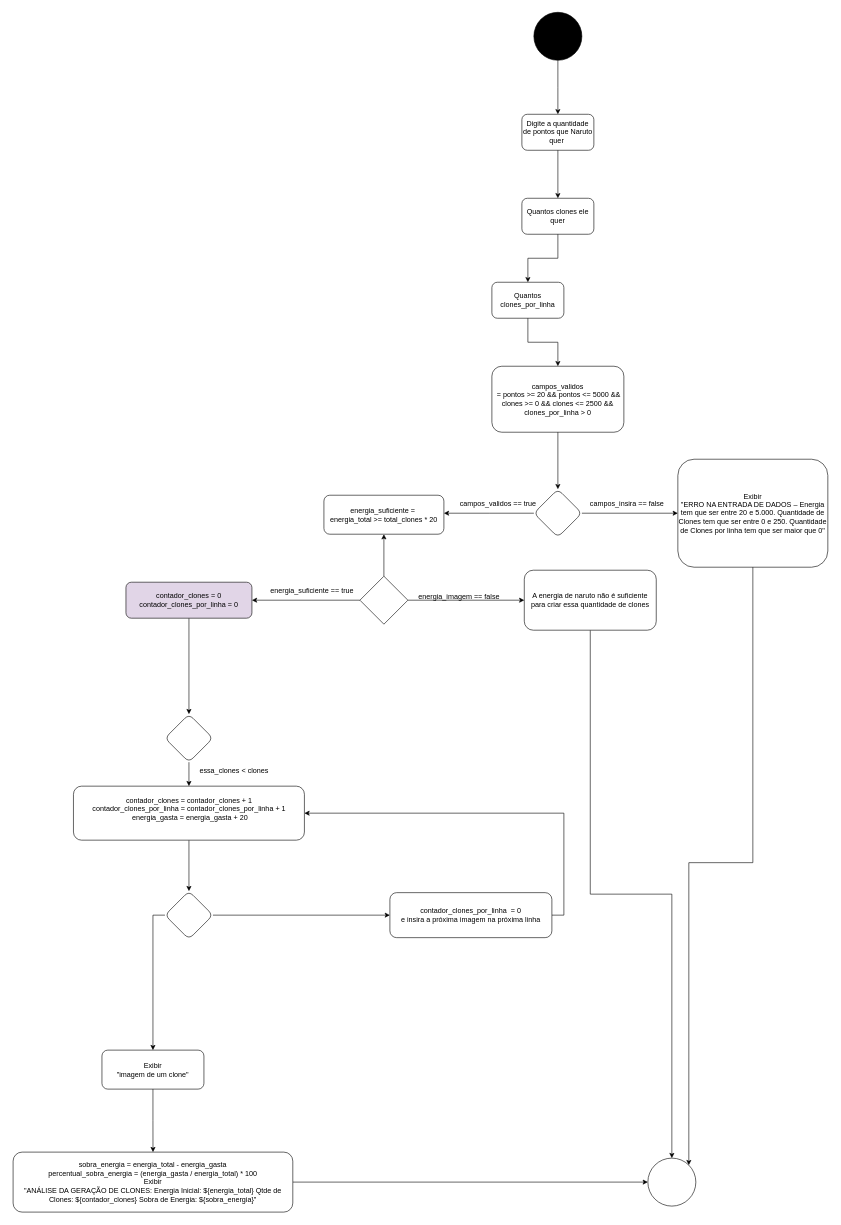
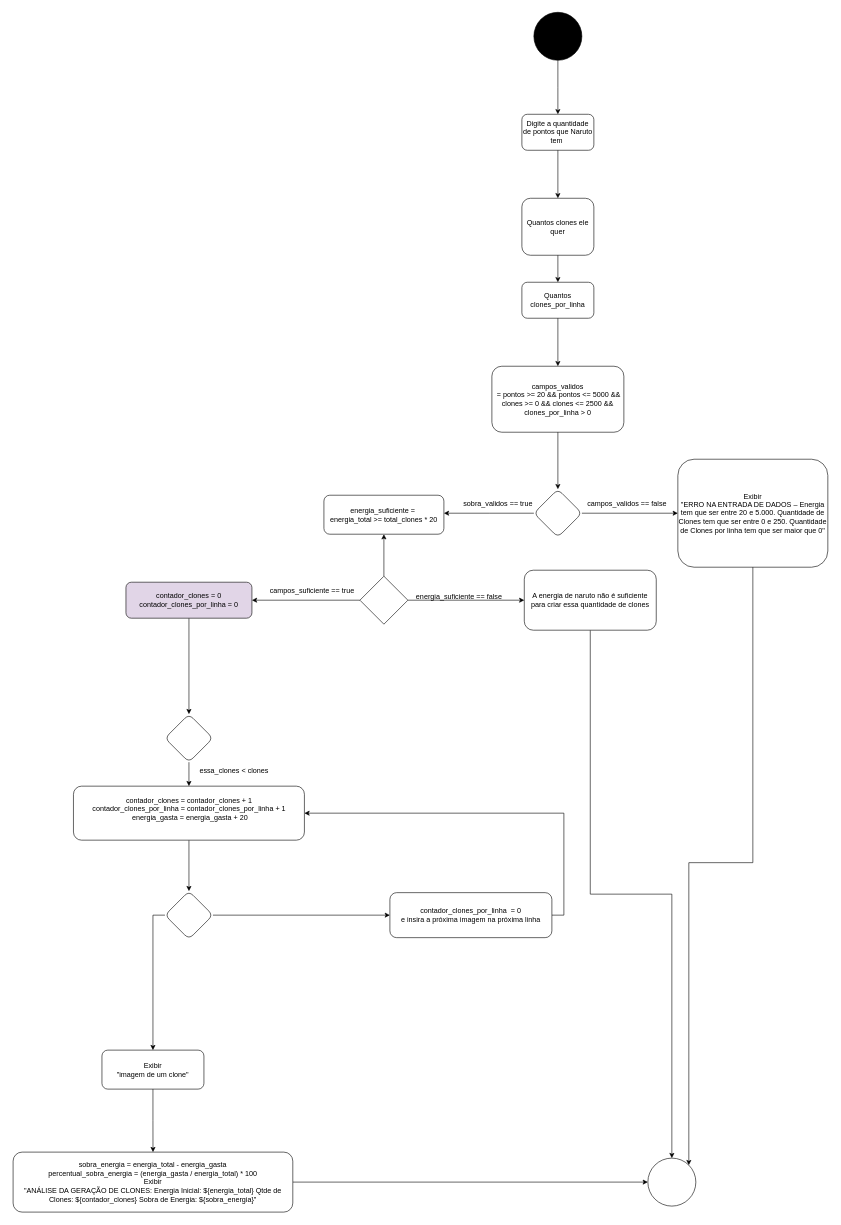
  <mxCell id="0" />
  <mxCell id="1" parent="0" />
  <mxCell id="2" value="" style="edgeStyle=orthogonalEdgeStyle;rounded=0;orthogonalLoop=1;jettySize=auto;html=1;" parent="1" source="3" edge="1"><mxGeometry relative="1" as="geometry"><mxPoint x="929" y="190" as="targetPoint" /></mxGeometry></mxCell>
  <mxCell id="3" value="" style="ellipse;whiteSpace=wrap;html=1;aspect=fixed;fillColor=#000000;" parent="1" vertex="1"><mxGeometry x="889" y="20" width="80" height="80" as="geometry" /></mxCell>
  <mxCell id="4" value="" style="edgeStyle=orthogonalEdgeStyle;rounded=0;orthogonalLoop=1;jettySize=auto;html=1;" parent="1" source="5" target="7" edge="1"><mxGeometry relative="1" as="geometry" /></mxCell>
- <mxCell id="5" value="Digite a quantidade de pontos que Naruto quer&amp;nbsp;" style="rounded=1;whiteSpace=wrap;html=1;fillColor=none;" parent="1" vertex="1"><mxGeometry x="869" y="190" width="120" height="60" as="geometry" /></mxCell>
+ <mxCell id="5" value="Digite a quantidade de pontos que Naruto tem&amp;nbsp;" style="rounded=1;whiteSpace=wrap;html=1;fillColor=none;" parent="1" vertex="1"><mxGeometry x="869" y="190" width="120" height="60" as="geometry" /></mxCell>
  <mxCell id="6" value="" style="edgeStyle=orthogonalEdgeStyle;rounded=0;orthogonalLoop=1;jettySize=auto;html=1;" parent="1" source="7" target="9" edge="1"><mxGeometry relative="1" as="geometry" /></mxCell>
- <mxCell id="7" value="Quantos clones ele quer" style="rounded=1;whiteSpace=wrap;html=1;fillColor=none;" parent="1" vertex="1"><mxGeometry x="869" y="330" width="120" height="60" as="geometry" /></mxCell>
+ <mxCell id="7" value="Quantos clones ele quer" style="rounded=1;whiteSpace=wrap;html=1;fillColor=none;" parent="1" vertex="1"><mxGeometry x="869" y="330" width="120" height="95" as="geometry" /></mxCell>
  <mxCell id="8" value="" style="edgeStyle=orthogonalEdgeStyle;rounded=0;orthogonalLoop=1;jettySize=auto;html=1;" edge="1" parent="1" source="9" target="11"><mxGeometry relative="1" as="geometry" /></mxCell>
- <mxCell id="9" value="Quantos clones_por_linha" style="whiteSpace=wrap;html=1;fillColor=none;rounded=1;" parent="1" vertex="1"><mxGeometry x="819" y="470" width="120" height="60" as="geometry" /></mxCell>
+ <mxCell id="9" value="Quantos clones_por_linha" style="whiteSpace=wrap;html=1;fillColor=none;rounded=1;" parent="1" vertex="1"><mxGeometry x="869" y="470" width="120" height="60" as="geometry" /></mxCell>
  <mxCell id="10" value="" style="edgeStyle=orthogonalEdgeStyle;rounded=0;orthogonalLoop=1;jettySize=auto;html=1;" edge="1" parent="1" source="11" target="14"><mxGeometry relative="1" as="geometry" /></mxCell>
  <mxCell id="11" value="campos_validos&lt;br&gt;&amp;nbsp;= pontos &amp;gt;= 20 &amp;amp;&amp;amp; pontos &amp;lt;= 5000 &amp;amp;&amp;amp; clones &amp;gt;= 0 &amp;amp;&amp;amp; clones &amp;lt;= 2500 &amp;amp;&amp;amp; clones_por_linha &amp;gt; 0" style="whiteSpace=wrap;html=1;fillColor=none;rounded=1;" vertex="1" parent="1"><mxGeometry x="819" y="610" width="220" height="110" as="geometry" /></mxCell>
  <mxCell id="12" value="" style="edgeStyle=orthogonalEdgeStyle;rounded=0;orthogonalLoop=1;jettySize=auto;html=1;" edge="1" parent="1" source="14" target="16"><mxGeometry relative="1" as="geometry" /></mxCell>
  <mxCell id="13" value="" style="edgeStyle=orthogonalEdgeStyle;rounded=0;orthogonalLoop=1;jettySize=auto;html=1;" edge="1" parent="1" source="14"><mxGeometry relative="1" as="geometry"><mxPoint x="739" y="855" as="targetPoint" /></mxGeometry></mxCell>
  <mxCell id="14" value="" style="rhombus;whiteSpace=wrap;html=1;fillColor=none;rounded=1;" vertex="1" parent="1"><mxGeometry x="889" y="815" width="80" height="80" as="geometry" /></mxCell>
  <mxCell id="15" style="edgeStyle=orthogonalEdgeStyle;rounded=0;orthogonalLoop=1;jettySize=auto;html=1;exitX=0.5;exitY=1;exitDx=0;exitDy=0;entryX=1;entryY=0;entryDx=0;entryDy=0;" edge="1" parent="1" source="16" target="44"><mxGeometry relative="1" as="geometry"><mxPoint x="1179" y="1890" as="targetPoint" /></mxGeometry></mxCell>
  <mxCell id="16" value="Exibir&lt;br&gt;&quot;ERRO NA ENTRADA DE DADOS – Energia tem que ser entre 20 e 5.000. Quantidade de Clones tem que ser entre 0 e 250. Quantidade de Clones por linha tem que ser maior que 0&quot;" style="whiteSpace=wrap;html=1;fillColor=none;rounded=1;" vertex="1" parent="1"><mxGeometry x="1129" y="765" width="250" height="180" as="geometry" /></mxCell>
- <mxCell id="17" value="&lt;span style=&quot;&quot;&gt;campos_validos == true&lt;/span&gt;" style="text;html=1;align=center;verticalAlign=middle;resizable=0;points=[];autosize=1;strokeColor=none;fillColor=none;" vertex="1" parent="1"><mxGeometry x="754" y="825" width="150" height="30" as="geometry" /></mxCell>
- <mxCell id="18" value="&lt;span style=&quot;&quot;&gt;campos_insira == false&lt;/span&gt;" style="text;html=1;align=center;verticalAlign=middle;resizable=0;points=[];autosize=1;strokeColor=none;fillColor=none;" vertex="1" parent="1"><mxGeometry x="964" y="825" width="160" height="30" as="geometry" /></mxCell>
+ <mxCell id="17" value="&lt;span style=&quot;&quot;&gt;sobra_validos == true&lt;/span&gt;" style="text;html=1;align=center;verticalAlign=middle;resizable=0;points=[];autosize=1;strokeColor=none;fillColor=none;" vertex="1" parent="1"><mxGeometry x="754" y="825" width="150" height="30" as="geometry" /></mxCell>
+ <mxCell id="18" value="&lt;span style=&quot;&quot;&gt;campos_validos == false&lt;/span&gt;" style="text;html=1;align=center;verticalAlign=middle;resizable=0;points=[];autosize=1;strokeColor=none;fillColor=none;" vertex="1" parent="1"><mxGeometry x="964" y="825" width="160" height="30" as="geometry" /></mxCell>
  <mxCell id="19" value="" style="edgeStyle=orthogonalEdgeStyle;rounded=0;orthogonalLoop=1;jettySize=auto;html=1;" edge="1" parent="1" source="22" target="23"><mxGeometry relative="1" as="geometry" /></mxCell>
  <mxCell id="20" style="edgeStyle=orthogonalEdgeStyle;rounded=0;orthogonalLoop=1;jettySize=auto;html=1;exitX=1;exitY=0.5;exitDx=0;exitDy=0;" edge="1" parent="1" source="22" target="25"><mxGeometry relative="1" as="geometry" /></mxCell>
  <mxCell id="21" style="edgeStyle=orthogonalEdgeStyle;rounded=0;orthogonalLoop=1;jettySize=auto;html=1;exitX=0;exitY=0.5;exitDx=0;exitDy=0;entryX=1;entryY=0.5;entryDx=0;entryDy=0;" edge="1" parent="1" source="22" target="28"><mxGeometry relative="1" as="geometry" /></mxCell>
  <mxCell id="22" value="" style="rhombus;whiteSpace=wrap;html=1;" vertex="1" parent="1"><mxGeometry x="599" y="960" width="80" height="80" as="geometry" /></mxCell>
  <mxCell id="23" value="energia_suficiente =&amp;nbsp;&lt;br&gt;energia_total &amp;gt;= total_clones * 20" style="rounded=1;whiteSpace=wrap;html=1;" vertex="1" parent="1"><mxGeometry x="539" y="825" width="200" height="65" as="geometry" /></mxCell>
  <mxCell id="24" style="edgeStyle=orthogonalEdgeStyle;rounded=0;orthogonalLoop=1;jettySize=auto;html=1;exitX=0.5;exitY=1;exitDx=0;exitDy=0;" edge="1" parent="1" source="25" target="44"><mxGeometry relative="1" as="geometry" /></mxCell>
  <mxCell id="25" value="A energia de naruto não é suficiente para criar essa quantidade de clones" style="rounded=1;whiteSpace=wrap;html=1;" vertex="1" parent="1"><mxGeometry x="873" y="950" width="220" height="100" as="geometry" /></mxCell>
- <mxCell id="26" value="&lt;span style=&quot;&quot;&gt;energia_imagem == false&lt;/span&gt;" style="text;html=1;align=center;verticalAlign=middle;resizable=0;points=[];autosize=1;strokeColor=none;fillColor=none;" vertex="1" parent="1"><mxGeometry x="679" y="980" width="170" height="30" as="geometry" /></mxCell>
+ <mxCell id="26" value="&lt;span style=&quot;&quot;&gt;energia_suficiente == false&lt;/span&gt;" style="text;html=1;align=center;verticalAlign=middle;resizable=0;points=[];autosize=1;strokeColor=none;fillColor=none;" vertex="1" parent="1"><mxGeometry x="679" y="980" width="170" height="30" as="geometry" /></mxCell>
  <mxCell id="27" value="" style="edgeStyle=orthogonalEdgeStyle;rounded=0;orthogonalLoop=1;jettySize=auto;html=1;" edge="1" parent="1" source="28" target="31"><mxGeometry relative="1" as="geometry" /></mxCell>
  <mxCell id="28" value="contador_clones = 0&lt;br&gt;contador_clones_por_linha = 0" style="rounded=1;whiteSpace=wrap;html=1;fillColor=#e1d5e7;" vertex="1" parent="1"><mxGeometry x="209" y="970" width="210" height="60" as="geometry" /></mxCell>
- <mxCell id="29" value="&lt;span style=&quot;&quot;&gt;energia_suficiente == true&lt;/span&gt;" style="text;html=1;align=center;verticalAlign=middle;resizable=0;points=[];autosize=1;strokeColor=none;fillColor=none;" vertex="1" parent="1"><mxGeometry x="439" y="970" width="160" height="30" as="geometry" /></mxCell>
+ <mxCell id="29" value="&lt;span style=&quot;&quot;&gt;campos_suficiente == true&lt;/span&gt;" style="text;html=1;align=center;verticalAlign=middle;resizable=0;points=[];autosize=1;strokeColor=none;fillColor=none;" vertex="1" parent="1"><mxGeometry x="439" y="970" width="160" height="30" as="geometry" /></mxCell>
  <mxCell id="30" value="" style="edgeStyle=orthogonalEdgeStyle;rounded=0;orthogonalLoop=1;jettySize=auto;html=1;" edge="1" parent="1" source="31" target="36"><mxGeometry relative="1" as="geometry" /></mxCell>
  <mxCell id="31" value="" style="rhombus;whiteSpace=wrap;html=1;rounded=1;" vertex="1" parent="1"><mxGeometry x="274" y="1190" width="80" height="80" as="geometry" /></mxCell>
  <mxCell id="32" value="" style="edgeStyle=orthogonalEdgeStyle;rounded=0;orthogonalLoop=1;jettySize=auto;html=1;" edge="1" parent="1" source="33" target="43"><mxGeometry relative="1" as="geometry" /></mxCell>
  <mxCell id="33" value="Exibir&lt;br&gt;&quot;imagem de um clone&quot;" style="whiteSpace=wrap;html=1;rounded=1;" vertex="1" parent="1"><mxGeometry x="169" y="1750" width="170" height="65" as="geometry" /></mxCell>
  <mxCell id="34" value="essa_clones &amp;lt; clones" style="text;html=1;align=center;verticalAlign=middle;resizable=0;points=[];autosize=1;strokeColor=none;fillColor=none;" vertex="1" parent="1"><mxGeometry x="309" y="1270" width="160" height="30" as="geometry" /></mxCell>
  <mxCell id="35" value="" style="edgeStyle=orthogonalEdgeStyle;rounded=0;orthogonalLoop=1;jettySize=auto;html=1;" edge="1" parent="1" source="36" target="39"><mxGeometry relative="1" as="geometry" /></mxCell>
  <mxCell id="36" value="contador_clones =&amp;nbsp;contador_clones + 1&lt;br&gt;contador_clones_por_linha = contador_clones_por_linha + 1&lt;br&gt;&amp;nbsp;energia_gasta = energia_gasta&amp;nbsp;+ 20&lt;br&gt;&amp;nbsp;" style="whiteSpace=wrap;html=1;rounded=1;" vertex="1" parent="1"><mxGeometry x="121.5" y="1310" width="385" height="90" as="geometry" /></mxCell>
  <mxCell id="37" value="" style="edgeStyle=orthogonalEdgeStyle;rounded=0;orthogonalLoop=1;jettySize=auto;html=1;" edge="1" parent="1" source="39" target="41"><mxGeometry relative="1" as="geometry" /></mxCell>
  <mxCell id="38" style="edgeStyle=orthogonalEdgeStyle;rounded=0;orthogonalLoop=1;jettySize=auto;html=1;exitX=0;exitY=0.5;exitDx=0;exitDy=0;entryX=0.5;entryY=0;entryDx=0;entryDy=0;" edge="1" parent="1" source="39" target="33"><mxGeometry relative="1" as="geometry" /></mxCell>
  <mxCell id="39" value="" style="rhombus;whiteSpace=wrap;html=1;rounded=1;" vertex="1" parent="1"><mxGeometry x="274" y="1485" width="80" height="80" as="geometry" /></mxCell>
  <mxCell id="40" style="edgeStyle=orthogonalEdgeStyle;rounded=0;orthogonalLoop=1;jettySize=auto;html=1;exitX=1;exitY=0.5;exitDx=0;exitDy=0;entryX=1;entryY=0.5;entryDx=0;entryDy=0;" edge="1" parent="1" source="41" target="36"><mxGeometry relative="1" as="geometry"><mxPoint x="649" y="1340" as="targetPoint" /></mxGeometry></mxCell>
  <mxCell id="41" value="contador_clones_por_linha&amp;nbsp; = 0&lt;br&gt;e insira a próxima imagem na próxima linha" style="whiteSpace=wrap;html=1;rounded=1;" vertex="1" parent="1"><mxGeometry x="649" y="1487.5" width="270" height="75" as="geometry" /></mxCell>
  <mxCell id="42" style="edgeStyle=orthogonalEdgeStyle;rounded=0;orthogonalLoop=1;jettySize=auto;html=1;exitX=1;exitY=0.5;exitDx=0;exitDy=0;entryX=0;entryY=0.5;entryDx=0;entryDy=0;" edge="1" parent="1" source="43" target="44"><mxGeometry relative="1" as="geometry" /></mxCell>
  <mxCell id="43" value="sobra_energia = energia_total - energia_gasta&lt;br&gt;percentual_sobra_energia = (energia_gasta / energia_total) * 100&lt;br&gt;Exibir&lt;br&gt;&quot;ANÁLISE DA GERAÇÃO DE CLONES: Energia Inicial: ${energia_total} Qtde de Clones: ${contador_clones} Sobra de Energia: ${sobra_energia}&quot;" style="whiteSpace=wrap;html=1;rounded=1;" vertex="1" parent="1"><mxGeometry x="20.88" y="1920" width="466.25" height="100" as="geometry" /></mxCell>
  <mxCell id="44" value="" style="ellipse;whiteSpace=wrap;html=1;aspect=fixed;" vertex="1" parent="1"><mxGeometry x="1079" y="1930" width="80" height="80" as="geometry" /></mxCell>
